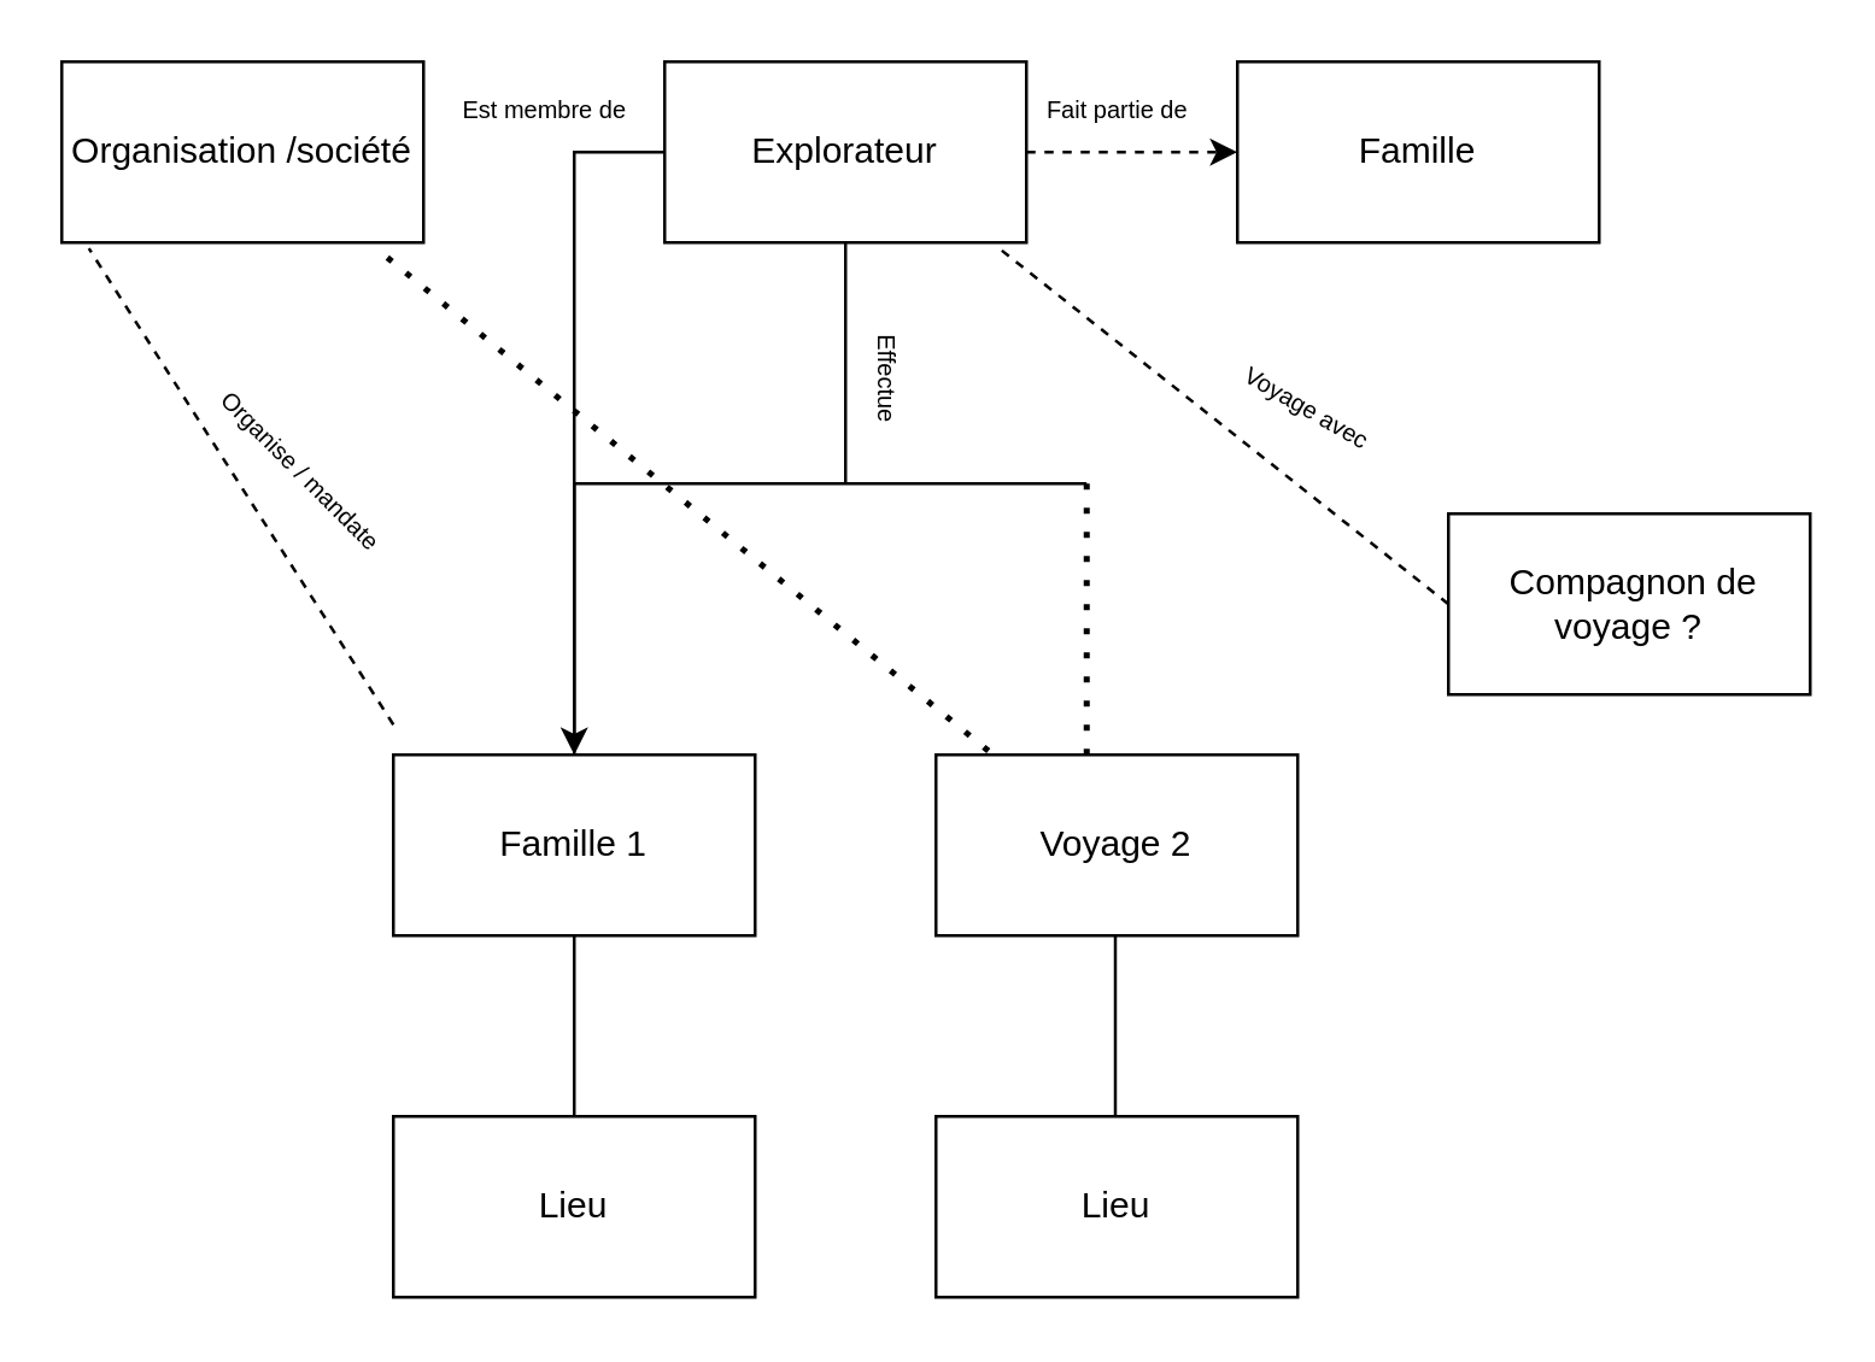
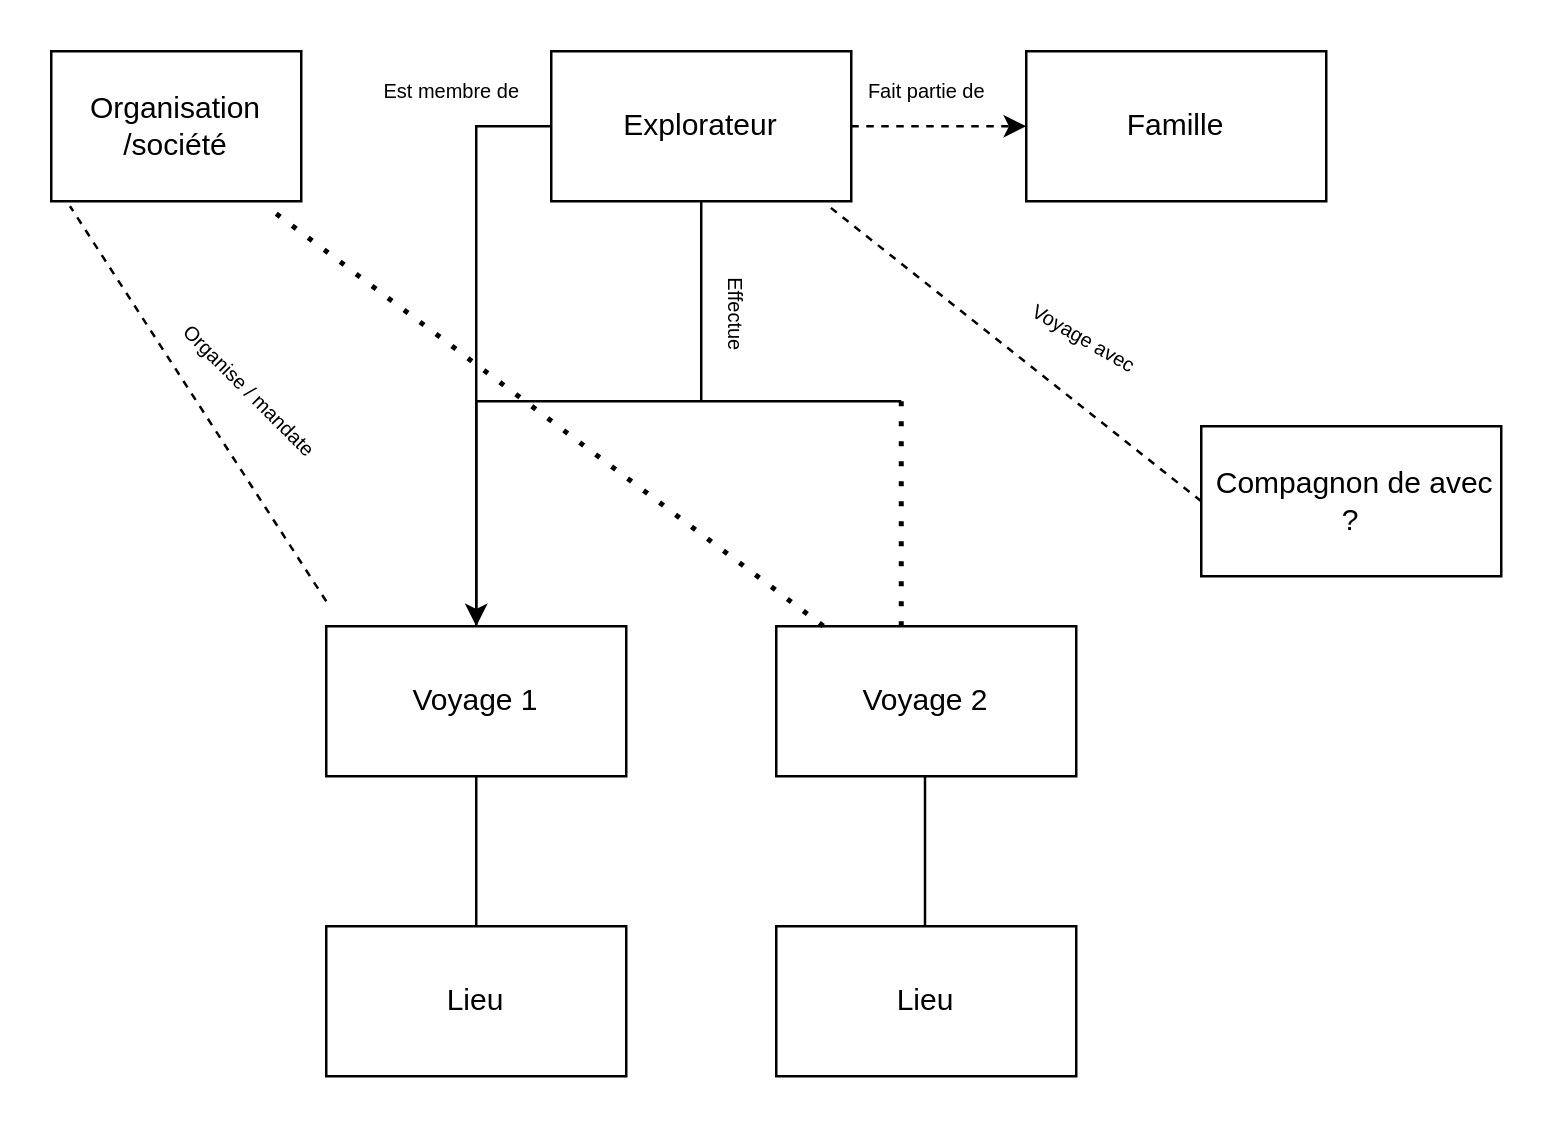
  <mxCell id="0" />
  <mxCell id="1" parent="0" />
  <mxCell id="2" style="edgeStyle=orthogonalEdgeStyle;rounded=0;orthogonalLoop=1;jettySize=auto;html=1;exitX=1;exitY=0.5;exitDx=0;exitDy=0;dashed=1;" edge="1" parent="1" source="4" target="15"><mxGeometry relative="1" as="geometry" /></mxCell>
  <mxCell id="3" style="edgeStyle=orthogonalEdgeStyle;rounded=0;orthogonalLoop=1;jettySize=auto;html=1;exitX=0;exitY=0.5;exitDx=0;exitDy=0;" edge="1" parent="1" source="4" target="8"><mxGeometry relative="1" as="geometry" /></mxCell>
  <mxCell id="4" value="Explorateur" style="rounded=0;whiteSpace=wrap;html=1;" parent="1" vertex="1"><mxGeometry x="220" y="20" width="120" height="60" as="geometry" /></mxCell>
  <mxCell id="5" value="" style="endArrow=none;html=1;rounded=0;" edge="1" parent="1"><mxGeometry width="50" height="50" relative="1" as="geometry"><mxPoint x="280" y="160" as="sourcePoint" /><mxPoint x="280" y="80" as="targetPoint" /><Array as="points" /></mxGeometry></mxCell>
  <mxCell id="6" value="" style="endArrow=none;html=1;rounded=0;" edge="1" parent="1"><mxGeometry width="50" height="50" relative="1" as="geometry"><mxPoint x="190" y="160" as="sourcePoint" /><mxPoint x="360" y="160" as="targetPoint" /></mxGeometry></mxCell>
  <mxCell id="7" value="" style="endArrow=none;html=1;rounded=0;" edge="1" parent="1"><mxGeometry width="50" height="50" relative="1" as="geometry"><mxPoint x="190" y="250" as="sourcePoint" /><mxPoint x="190" y="160" as="targetPoint" /></mxGeometry></mxCell>
- <mxCell id="8" value="Famille 1" style="rounded=0;whiteSpace=wrap;html=1;" vertex="1" parent="1"><mxGeometry x="130" y="250" width="120" height="60" as="geometry" /></mxCell>
+ <mxCell id="8" value="Voyage 1" style="rounded=0;whiteSpace=wrap;html=1;" vertex="1" parent="1"><mxGeometry x="130" y="250" width="120" height="60" as="geometry" /></mxCell>
  <mxCell id="9" value="" style="endArrow=none;dashed=1;html=1;dashPattern=1 3;strokeWidth=2;rounded=0;" edge="1" parent="1"><mxGeometry width="50" height="50" relative="1" as="geometry"><mxPoint x="360" y="250" as="sourcePoint" /><mxPoint x="360" y="160" as="targetPoint" /></mxGeometry></mxCell>
  <mxCell id="10" value="Voyage 2" style="rounded=0;whiteSpace=wrap;html=1;" vertex="1" parent="1"><mxGeometry x="310" y="250" width="120" height="60" as="geometry" /></mxCell>
  <mxCell id="11" value="" style="endArrow=none;html=1;rounded=0;" edge="1" parent="1"><mxGeometry width="50" height="50" relative="1" as="geometry"><mxPoint x="190" y="370" as="sourcePoint" /><mxPoint x="190" y="310" as="targetPoint" /></mxGeometry></mxCell>
  <mxCell id="12" value="Lieu" style="rounded=0;whiteSpace=wrap;html=1;" vertex="1" parent="1"><mxGeometry x="130" y="370" width="120" height="60" as="geometry" /></mxCell>
  <mxCell id="13" value="" style="endArrow=none;html=1;rounded=0;" edge="1" parent="1"><mxGeometry width="50" height="50" relative="1" as="geometry"><mxPoint x="369.5" y="370" as="sourcePoint" /><mxPoint x="369.5" y="310" as="targetPoint" /></mxGeometry></mxCell>
  <mxCell id="14" value="Lieu" style="rounded=0;whiteSpace=wrap;html=1;" vertex="1" parent="1"><mxGeometry x="310" y="370" width="120" height="60" as="geometry" /></mxCell>
  <mxCell id="15" value="Famille" style="rounded=0;whiteSpace=wrap;html=1;" vertex="1" parent="1"><mxGeometry x="410" y="20" width="120" height="60" as="geometry" /></mxCell>
- <mxCell id="16" value="Organisation /société" style="rounded=0;whiteSpace=wrap;html=1;" vertex="1" parent="1"><mxGeometry x="20" y="20" width="120" height="60" as="geometry" /></mxCell>
+ <mxCell id="16" value="Organisation /société" style="rounded=0;whiteSpace=wrap;html=1;" vertex="1" parent="1"><mxGeometry x="20" y="20" width="100" height="60" as="geometry" /></mxCell>
  <mxCell id="17" value="" style="endArrow=none;dashed=1;html=1;rounded=0;entryX=0.075;entryY=1.033;entryDx=0;entryDy=0;entryPerimeter=0;" edge="1" parent="1" target="16"><mxGeometry width="50" height="50" relative="1" as="geometry"><mxPoint x="130" y="240" as="sourcePoint" /><mxPoint x="200" y="130" as="targetPoint" /><Array as="points" /></mxGeometry></mxCell>
  <mxCell id="18" value="" style="endArrow=none;dashed=1;html=1;dashPattern=1 3;strokeWidth=2;rounded=0;entryX=0.158;entryY=0;entryDx=0;entryDy=0;entryPerimeter=0;exitX=0.9;exitY=1.083;exitDx=0;exitDy=0;exitPerimeter=0;" edge="1" parent="1" source="16" target="10"><mxGeometry width="50" height="50" relative="1" as="geometry"><mxPoint x="270" y="250" as="sourcePoint" /><mxPoint x="320" y="200" as="targetPoint" /></mxGeometry></mxCell>
- <mxCell id="19" value="&amp;nbsp;Compagnon de voyage ?" style="rounded=0;whiteSpace=wrap;html=1;" vertex="1" parent="1"><mxGeometry x="480" y="170" width="120" height="60" as="geometry" /></mxCell>
+ <mxCell id="19" value="&amp;nbsp;Compagnon de avec ?" style="rounded=0;whiteSpace=wrap;html=1;" vertex="1" parent="1"><mxGeometry x="480" y="170" width="120" height="60" as="geometry" /></mxCell>
  <mxCell id="20" value="" style="endArrow=none;dashed=1;html=1;rounded=0;entryX=0.925;entryY=1.033;entryDx=0;entryDy=0;entryPerimeter=0;" edge="1" parent="1" target="4"><mxGeometry width="50" height="50" relative="1" as="geometry"><mxPoint x="480" y="200" as="sourcePoint" /><mxPoint x="400" y="270" as="targetPoint" /><Array as="points" /></mxGeometry></mxCell>
  <mxCell id="21" value="&lt;font style=&quot;font-size: 8px;&quot;&gt;Est membre de&lt;/font&gt;" style="text;html=1;align=center;verticalAlign=middle;resizable=0;points=[];autosize=1;strokeColor=none;fillColor=none;" vertex="1" parent="1"><mxGeometry x="140" y="20" width="80" height="30" as="geometry" /></mxCell>
  <mxCell id="22" value="&lt;font style=&quot;font-size: 8px;&quot;&gt;Fait partie de&lt;/font&gt;" style="text;html=1;align=center;verticalAlign=middle;resizable=0;points=[];autosize=1;strokeColor=none;fillColor=none;" vertex="1" parent="1"><mxGeometry x="335" y="20" width="70" height="30" as="geometry" /></mxCell>
  <mxCell id="23" value="&lt;font style=&quot;font-size: 8px;&quot;&gt;Voyage avec&lt;br&gt;&lt;br&gt;&lt;/font&gt;" style="text;html=1;align=center;verticalAlign=middle;resizable=0;points=[];autosize=1;strokeColor=none;fillColor=none;rotation=30;" vertex="1" parent="1"><mxGeometry x="395" y="120" width="70" height="40" as="geometry" /></mxCell>
  <mxCell id="24" value="&lt;font style=&quot;font-size: 8px;&quot;&gt;Organise / mandate&lt;br&gt;&lt;/font&gt;" style="text;html=1;align=center;verticalAlign=middle;resizable=0;points=[];autosize=1;strokeColor=none;fillColor=none;rotation=45;" vertex="1" parent="1"><mxGeometry x="55" y="140" width="90" height="30" as="geometry" /></mxCell>
  <mxCell id="25" value="&lt;font style=&quot;font-size: 8px;&quot;&gt;Effectue&lt;/font&gt;" style="text;html=1;align=center;verticalAlign=middle;resizable=0;points=[];autosize=1;strokeColor=none;fillColor=none;rotation=90;" vertex="1" parent="1"><mxGeometry x="270" y="110" width="50" height="30" as="geometry" /></mxCell>
